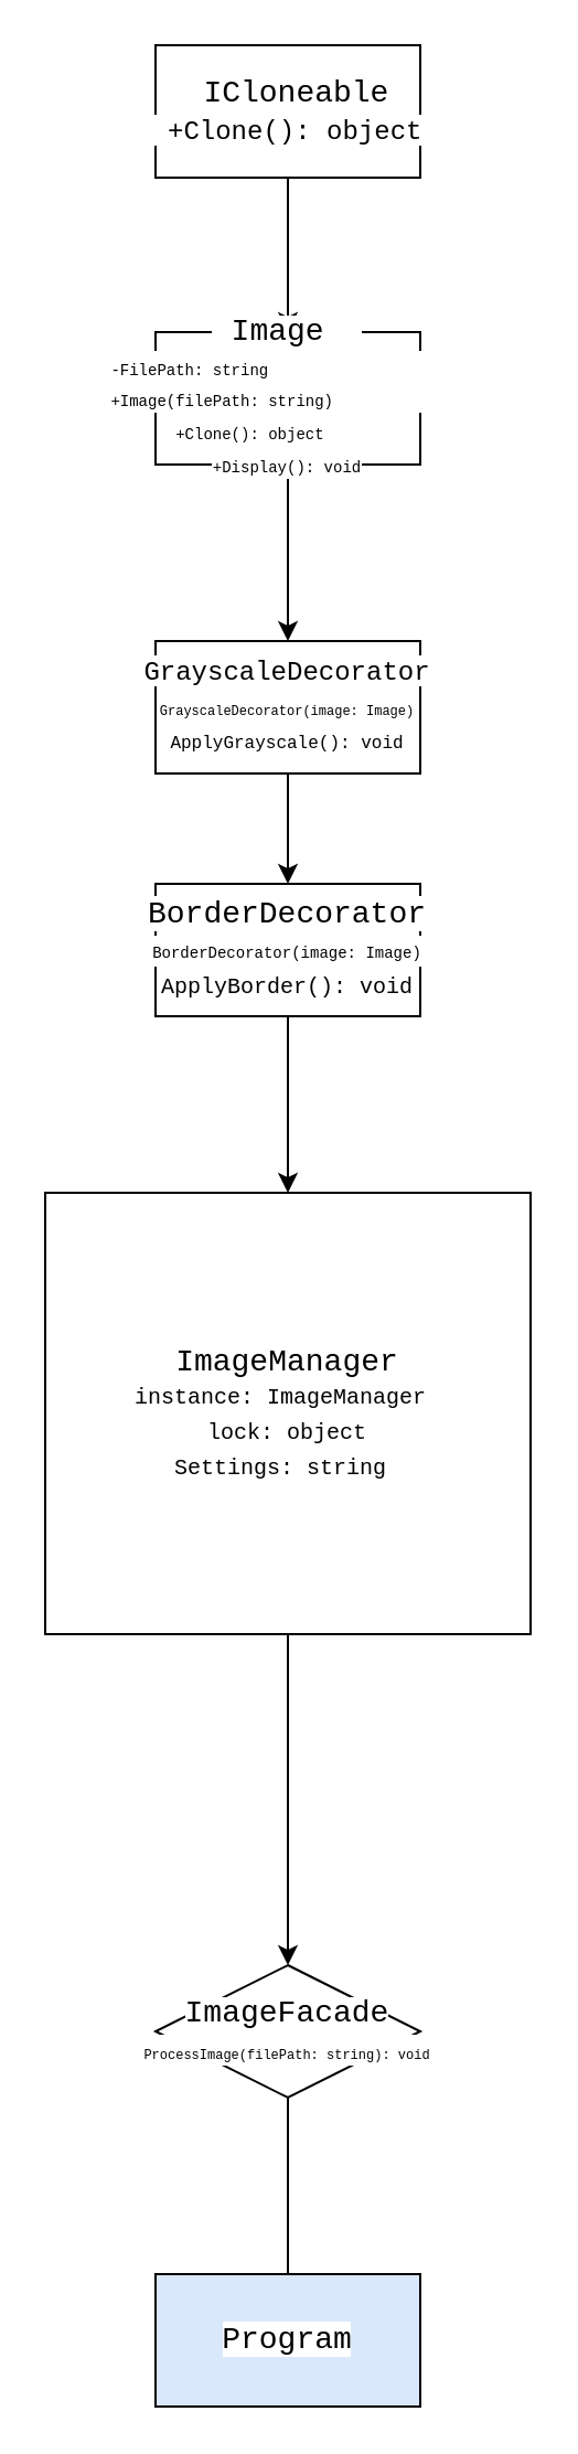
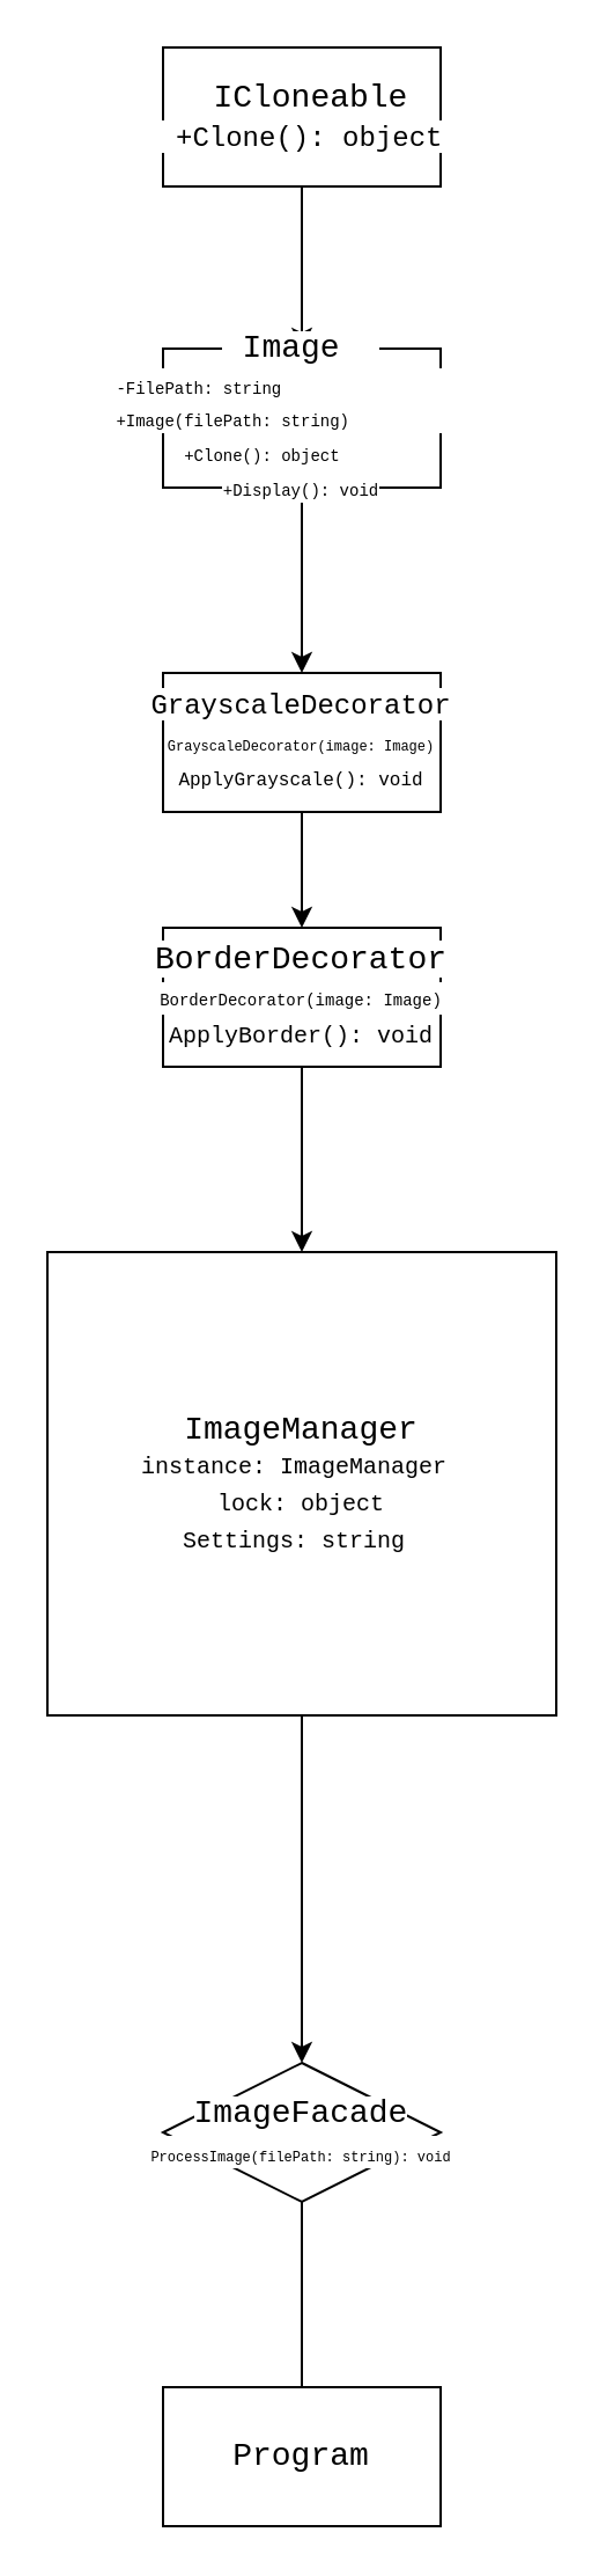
  <mxCell id="0" />
  <mxCell id="1" parent="0" />
  <mxCell id="2" value="" style="edgeStyle=orthogonalEdgeStyle;rounded=0;orthogonalLoop=1;jettySize=auto;html=1;" edge="1" parent="1" source="3" target="5"><mxGeometry relative="1" as="geometry" /></mxCell>
  <mxCell id="3" value="&lt;span style=&quot;background-color: rgb(255, 255, 255);&quot;&gt;&lt;span style=&quot;font-family: ui-monospace, SFMono-Regular, &amp;quot;SF Mono&amp;quot;, Menlo, Consolas, &amp;quot;Liberation Mono&amp;quot;, monospace; font-size: 14px; text-align: left; white-space: pre;&quot;&gt;  ICloneable &lt;br&gt;&lt;/span&gt;&lt;span style=&quot;font-family: ui-monospace, SFMono-Regular, &amp;quot;SF Mono&amp;quot;, Menlo, Consolas, &amp;quot;Liberation Mono&amp;quot;, monospace; text-align: left; white-space: pre;&quot;&gt; +Clone(): object&lt;/span&gt;&lt;/span&gt;&lt;span style=&quot;font-family: ui-monospace, SFMono-Regular, &amp;quot;SF Mono&amp;quot;, Menlo, Consolas, &amp;quot;Liberation Mono&amp;quot;, monospace; font-size: 14px; text-align: left; white-space: pre; background-color: rgb(255, 255, 255);&quot;&gt;&lt;br&gt;&lt;/span&gt;" style="rounded=0;whiteSpace=wrap;html=1;" vertex="1" parent="1"><mxGeometry x="70" y="20" width="120" height="60" as="geometry" /></mxCell>
  <mxCell id="4" value="" style="edgeStyle=orthogonalEdgeStyle;rounded=0;orthogonalLoop=1;jettySize=auto;html=1;" edge="1" parent="1" source="5" target="6"><mxGeometry relative="1" as="geometry" /></mxCell>
  <mxCell id="5" value="&lt;span style=&quot;background-color: rgb(255, 255, 255);&quot;&gt;&lt;span style=&quot;font-family: ui-monospace, SFMono-Regular, &amp;quot;SF Mono&amp;quot;, Menlo, Consolas, &amp;quot;Liberation Mono&amp;quot;, monospace; font-size: 14px; text-align: left; white-space: pre;&quot;&gt; Image  &lt;br&gt;&lt;/span&gt;&lt;span style=&quot;font-family: ui-monospace, SFMono-Regular, &amp;quot;SF Mono&amp;quot;, Menlo, Consolas, &amp;quot;Liberation Mono&amp;quot;, monospace; text-align: left; white-space: pre; font-size: 7px;&quot;&gt;-FilePath: string                     &lt;br&gt;+Image(&lt;/span&gt;&lt;span style=&quot;font-family: ui-monospace, SFMono-Regular, &amp;quot;SF Mono&amp;quot;, Menlo, Consolas, &amp;quot;Liberation Mono&amp;quot;, monospace; text-align: left; white-space: pre; font-size: 7px;&quot;&gt;filePath&lt;/span&gt;&lt;span style=&quot;font-family: ui-monospace, SFMono-Regular, &amp;quot;SF Mono&amp;quot;, Menlo, Consolas, &amp;quot;Liberation Mono&amp;quot;, monospace; text-align: left; white-space: pre; font-size: 7px;&quot;&gt;: string)              &lt;br/&gt;+Clone(): object        &lt;br/&gt;+Display(): void&lt;/span&gt;&lt;/span&gt;&lt;span style=&quot;font-family: ui-monospace, SFMono-Regular, &amp;quot;SF Mono&amp;quot;, Menlo, Consolas, &amp;quot;Liberation Mono&amp;quot;, monospace; font-size: 14px; text-align: left; white-space: pre; background-color: rgb(255, 255, 255);&quot;&gt;&lt;br&gt;&lt;/span&gt;" style="whiteSpace=wrap;html=1;rounded=0;" vertex="1" parent="1"><mxGeometry x="70" y="150" width="120" height="60" as="geometry" /></mxCell>
  <mxCell id="6" value="&lt;span style=&quot;background-color: rgb(255, 255, 255);&quot;&gt;&lt;span style=&quot;font-family: ui-monospace, SFMono-Regular, &amp;quot;SF Mono&amp;quot;, Menlo, Consolas, &amp;quot;Liberation Mono&amp;quot;, monospace; text-align: left; white-space: pre;&quot;&gt;&lt;font style=&quot;font-size: 12px;&quot;&gt;GrayscaleDecorator&lt;br&gt;&lt;/font&gt;&lt;/span&gt;&lt;span style=&quot;font-family: ui-monospace, SFMono-Regular, &amp;quot;SF Mono&amp;quot;, Menlo, Consolas, &amp;quot;Liberation Mono&amp;quot;, monospace; text-align: left; white-space: pre;&quot;&gt;&lt;font style=&quot;font-size: 6px;&quot;&gt;GrayscaleDecorator(image: Image)&lt;br/&gt;&lt;/font&gt;&lt;/span&gt;&lt;/span&gt;&lt;span style=&quot;font-family: ui-monospace, SFMono-Regular, &amp;quot;SF Mono&amp;quot;, Menlo, Consolas, &amp;quot;Liberation Mono&amp;quot;, monospace; text-align: left; white-space: pre; font-size: 8px; background-color: rgb(255, 255, 255);&quot;&gt;ApplyGrayscale(): void&lt;/span&gt;&lt;span style=&quot;font-family: ui-monospace, SFMono-Regular, &amp;quot;SF Mono&amp;quot;, Menlo, Consolas, &amp;quot;Liberation Mono&amp;quot;, monospace; text-align: left; white-space: pre; background-color: rgb(255, 255, 255);&quot;&gt;&lt;font style=&quot;font-size: 12px;&quot;&gt;&lt;br&gt;&lt;/font&gt;&lt;/span&gt;" style="whiteSpace=wrap;html=1;rounded=0;" vertex="1" parent="1"><mxGeometry x="70" y="290" width="120" height="60" as="geometry" /></mxCell>
  <mxCell id="7" value="" style="edgeStyle=orthogonalEdgeStyle;rounded=0;orthogonalLoop=1;jettySize=auto;html=1;" edge="1" parent="1" source="8" target="11"><mxGeometry relative="1" as="geometry" /></mxCell>
  <mxCell id="8" value="&lt;span style=&quot;font-family: ui-monospace, SFMono-Regular, &amp;quot;SF Mono&amp;quot;, Menlo, Consolas, &amp;quot;Liberation Mono&amp;quot;, monospace; font-size: 14px; text-align: left; white-space: pre; background-color: rgb(255, 255, 255);&quot;&gt;BorderDecorator&lt;br&gt;&lt;/span&gt;&lt;span style=&quot;font-family: ui-monospace, SFMono-Regular, &amp;quot;SF Mono&amp;quot;, Menlo, Consolas, &amp;quot;Liberation Mono&amp;quot;, monospace; text-align: left; white-space: pre; background-color: rgb(255, 255, 255);&quot;&gt;&lt;font style=&quot;font-size: 7px;&quot;&gt;BorderDecorator(image: Image)&lt;br/&gt;&lt;/font&gt;&lt;/span&gt;&lt;span style=&quot;font-family: ui-monospace, SFMono-Regular, &amp;quot;SF Mono&amp;quot;, Menlo, Consolas, &amp;quot;Liberation Mono&amp;quot;, monospace; text-align: left; white-space: pre; background-color: rgb(255, 255, 255);&quot;&gt;&lt;font style=&quot;font-size: 10px;&quot;&gt;ApplyBorder(): void&lt;/font&gt;&lt;/span&gt;&lt;span style=&quot;font-family: ui-monospace, SFMono-Regular, &amp;quot;SF Mono&amp;quot;, Menlo, Consolas, &amp;quot;Liberation Mono&amp;quot;, monospace; font-size: 14px; text-align: left; white-space: pre; background-color: rgb(255, 255, 255);&quot;&gt;&lt;br&gt;&lt;/span&gt;" style="rounded=0;whiteSpace=wrap;html=1;" vertex="1" parent="1"><mxGeometry x="70" y="400" width="120" height="60" as="geometry" /></mxCell>
  <mxCell id="9" value="" style="endArrow=classic;html=1;rounded=0;exitX=0.5;exitY=1;exitDx=0;exitDy=0;" edge="1" parent="1" source="6" target="8"><mxGeometry width="50" height="50" relative="1" as="geometry"><mxPoint x="140" y="400" as="sourcePoint" /><mxPoint x="200" y="370" as="targetPoint" /></mxGeometry></mxCell>
  <mxCell id="10" value="" style="edgeStyle=orthogonalEdgeStyle;rounded=0;orthogonalLoop=1;jettySize=auto;html=1;" edge="1" parent="1" source="11" target="13"><mxGeometry relative="1" as="geometry" /></mxCell>
  <mxCell id="11" value="&lt;span style=&quot;font-family: ui-monospace, SFMono-Regular, &amp;quot;SF Mono&amp;quot;, Menlo, Consolas, &amp;quot;Liberation Mono&amp;quot;, monospace; font-size: 14px; text-align: left; white-space: pre; background-color: rgb(255, 255, 255);&quot;&gt;ImageManager&lt;br&gt;&lt;/span&gt;&lt;span style=&quot;font-family: ui-monospace, SFMono-Regular, &amp;quot;SF Mono&amp;quot;, Menlo, Consolas, &amp;quot;Liberation Mono&amp;quot;, monospace; text-align: left; white-space: pre; background-color: rgb(255, 255, 255);&quot;&gt;&lt;font style=&quot;font-size: 10px;&quot;&gt;instance: ImageManager &lt;br&gt;&lt;/font&gt;&lt;/span&gt;&lt;span style=&quot;background-color: rgb(255, 255, 255);&quot;&gt;&lt;span style=&quot;font-family: ui-monospace, SFMono-Regular, &amp;quot;SF Mono&amp;quot;, Menlo, Consolas, &amp;quot;Liberation Mono&amp;quot;, monospace; text-align: left; white-space: pre; font-size: 10px;&quot;&gt;lock: object&lt;br&gt;&lt;/span&gt;&lt;span style=&quot;font-family: ui-monospace, SFMono-Regular, &amp;quot;SF Mono&amp;quot;, Menlo, Consolas, &amp;quot;Liberation Mono&amp;quot;, monospace; text-align: left; white-space: pre;&quot;&gt;&lt;font style=&quot;font-size: 10px;&quot;&gt;Settings: string &lt;/font&gt;&lt;/span&gt;&lt;/span&gt;&lt;span style=&quot;font-family: ui-monospace, SFMono-Regular, &amp;quot;SF Mono&amp;quot;, Menlo, Consolas, &amp;quot;Liberation Mono&amp;quot;, monospace; font-size: 14px; text-align: left; white-space: pre; background-color: rgb(255, 255, 255);&quot;&gt;&lt;br&gt;&lt;/span&gt;" style="whiteSpace=wrap;html=1;rounded=0;" vertex="1" parent="1"><mxGeometry x="20" y="540" width="220" height="200" as="geometry" /></mxCell>
  <mxCell id="12" value="" style="edgeStyle=orthogonalEdgeStyle;rounded=0;orthogonalLoop=1;jettySize=auto;html=1;endArrow=none;" edge="1" parent="1" source="13" target="14"><mxGeometry relative="1" as="geometry" /></mxCell>
  <mxCell id="13" value="&lt;span style=&quot;background-color: rgb(255, 255, 255);&quot;&gt;&lt;span style=&quot;font-family: ui-monospace, SFMono-Regular, &amp;quot;SF Mono&amp;quot;, Menlo, Consolas, &amp;quot;Liberation Mono&amp;quot;, monospace; font-size: 14px; text-align: left; white-space: pre;&quot;&gt;ImageFacade&lt;br&gt;&lt;/span&gt;&lt;span style=&quot;font-family: ui-monospace, SFMono-Regular, &amp;quot;SF Mono&amp;quot;, Menlo, Consolas, &amp;quot;Liberation Mono&amp;quot;, monospace; text-align: left; white-space: pre;&quot;&gt;&lt;font style=&quot;font-size: 6px;&quot;&gt;ProcessImage(filePath: string): void&lt;/font&gt;&lt;/span&gt;&lt;/span&gt;&lt;span style=&quot;font-family: ui-monospace, SFMono-Regular, &amp;quot;SF Mono&amp;quot;, Menlo, Consolas, &amp;quot;Liberation Mono&amp;quot;, monospace; font-size: 14px; text-align: left; white-space: pre; background-color: rgb(255, 255, 255);&quot;&gt;&lt;br&gt;&lt;/span&gt;" style="rhombus;whiteSpace=wrap;html=1;" vertex="1" parent="1"><mxGeometry x="70" y="890" width="120" height="60" as="geometry" /></mxCell>
- <mxCell id="14" value="&lt;span style=&quot;font-family: ui-monospace, SFMono-Regular, &amp;quot;SF Mono&amp;quot;, Menlo, Consolas, &amp;quot;Liberation Mono&amp;quot;, monospace; font-size: 14px; text-align: left; white-space: pre; background-color: rgb(255, 255, 255);&quot;&gt;Program&lt;/span&gt;" style="whiteSpace=wrap;html=1;rounded=0;fillColor=#dae8fc;" vertex="1" parent="1"><mxGeometry x="70" y="1030" width="120" height="60" as="geometry" /></mxCell>
+ <mxCell id="14" value="&lt;span style=&quot;font-family: ui-monospace, SFMono-Regular, &amp;quot;SF Mono&amp;quot;, Menlo, Consolas, &amp;quot;Liberation Mono&amp;quot;, monospace; font-size: 14px; text-align: left; white-space: pre; background-color: rgb(255, 255, 255);&quot;&gt;Program&lt;/span&gt;" style="whiteSpace=wrap;html=1;rounded=0;" vertex="1" parent="1"><mxGeometry x="70" y="1030" width="120" height="60" as="geometry" /></mxCell>
